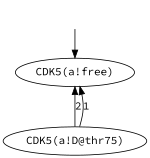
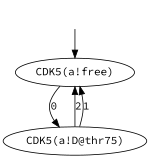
  digraph {
    fontname="Source Code Pro"
    node [fontname="Source Code Pro"]
    edge [fontname="Source Code Pro"]
    Init_78 [height="0px" style=invis width="0px"]
    n2 [label="CDK5(a!free)"]
    n3 [label="CDK5(a!D@thr75)"]
    Init_78 -> n2
+   n2 -> n3 [label=0]
    n3 -> n2 [label=2]
    n3 -> n2 [label=1]
  }
